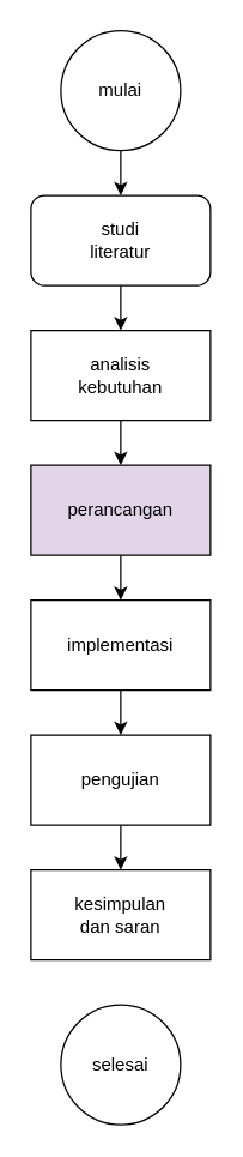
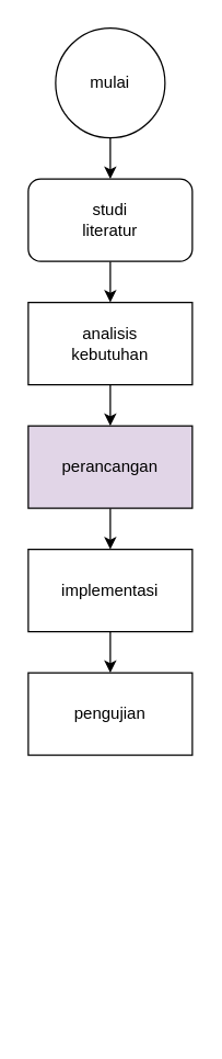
  <mxCell id="0" />
  <mxCell id="1" parent="0" />
  <mxCell id="2" style="edgeStyle=orthogonalEdgeStyle;rounded=0;orthogonalLoop=1;jettySize=auto;html=1;exitX=0.5;exitY=1;exitDx=0;exitDy=0;entryX=0.5;entryY=0;entryDx=0;entryDy=0;" parent="1" source="3" target="5" edge="1"><mxGeometry relative="1" as="geometry" /></mxCell>
  <mxCell id="3" value="mulai" style="ellipse;whiteSpace=wrap;html=1;aspect=fixed;" parent="1" vertex="1"><mxGeometry x="40" y="20" width="80" height="80" as="geometry" /></mxCell>
  <mxCell id="4" style="edgeStyle=orthogonalEdgeStyle;rounded=0;orthogonalLoop=1;jettySize=auto;html=1;exitX=0.5;exitY=1;exitDx=0;exitDy=0;entryX=0.5;entryY=0;entryDx=0;entryDy=0;" parent="1" source="5" target="7" edge="1"><mxGeometry relative="1" as="geometry" /></mxCell>
  <mxCell id="5" value="studi&lt;div&gt;literatur&lt;/div&gt;" style="whiteSpace=wrap;html=1;rounded=1;" parent="1" vertex="1"><mxGeometry x="20" y="130" width="120" height="60" as="geometry" /></mxCell>
  <mxCell id="6" style="edgeStyle=orthogonalEdgeStyle;rounded=0;orthogonalLoop=1;jettySize=auto;html=1;exitX=0.5;exitY=1;exitDx=0;exitDy=0;entryX=0.5;entryY=0;entryDx=0;entryDy=0;" parent="1" source="7" target="9" edge="1"><mxGeometry relative="1" as="geometry" /></mxCell>
  <mxCell id="7" value="analisis&lt;div&gt;kebutuhan&lt;/div&gt;" style="rounded=0;whiteSpace=wrap;html=1;" parent="1" vertex="1"><mxGeometry x="20" y="220" width="120" height="60" as="geometry" /></mxCell>
  <mxCell id="8" style="edgeStyle=orthogonalEdgeStyle;rounded=0;orthogonalLoop=1;jettySize=auto;html=1;exitX=0.5;exitY=1;exitDx=0;exitDy=0;entryX=0.5;entryY=0;entryDx=0;entryDy=0;" parent="1" source="9" target="11" edge="1"><mxGeometry relative="1" as="geometry" /></mxCell>
  <mxCell id="9" value="perancangan" style="rounded=0;whiteSpace=wrap;html=1;fillColor=#e1d5e7;" parent="1" vertex="1"><mxGeometry x="20" y="310" width="120" height="60" as="geometry" /></mxCell>
  <mxCell id="10" style="edgeStyle=orthogonalEdgeStyle;rounded=0;orthogonalLoop=1;jettySize=auto;html=1;exitX=0.5;exitY=1;exitDx=0;exitDy=0;entryX=0.5;entryY=0;entryDx=0;entryDy=0;" edge="1" parent="1" source="11" target="15"><mxGeometry relative="1" as="geometry" /></mxCell>
  <mxCell id="11" value="implementasi" style="rounded=0;whiteSpace=wrap;html=1;" parent="1" vertex="1"><mxGeometry x="20" y="400" width="120" height="60" as="geometry" /></mxCell>
- <mxCell id="12" value="kesimpulan&lt;div&gt;dan saran&lt;/div&gt;" style="rounded=0;whiteSpace=wrap;html=1;" parent="1" vertex="1"><mxGeometry x="20" y="580" width="120" height="60" as="geometry" /></mxCell>
- <mxCell id="13" value="selesai" style="ellipse;whiteSpace=wrap;html=1;aspect=fixed;" parent="1" vertex="1"><mxGeometry x="40" y="670" width="80" height="80" as="geometry" /></mxCell>
- <mxCell id="14" style="edgeStyle=orthogonalEdgeStyle;rounded=0;orthogonalLoop=1;jettySize=auto;html=1;exitX=0.5;exitY=1;exitDx=0;exitDy=0;entryX=0.5;entryY=0;entryDx=0;entryDy=0;" edge="1" parent="1" source="15" target="12"><mxGeometry relative="1" as="geometry" /></mxCell>
  <mxCell id="15" value="pengujian" style="rounded=0;whiteSpace=wrap;html=1;" vertex="1" parent="1"><mxGeometry x="20" y="490" width="120" height="60" as="geometry" /></mxCell>
